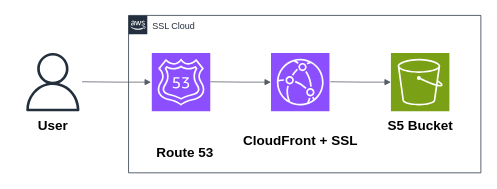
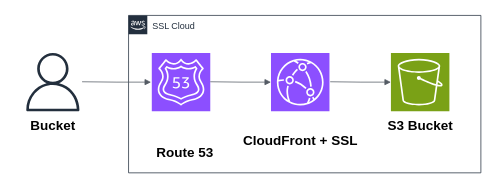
  <mxCell id="0" />
  <mxCell id="1" parent="0" />
  <mxCell id="2" value="SSL Cloud" style="points=[[0,0],[0.25,0],[0.5,0],[0.75,0],[1,0],[1,0.25],[1,0.5],[1,0.75],[1,1],[0.75,1],[0.5,1],[0.25,1],[0,1],[0,0.75],[0,0.5],[0,0.25]];outlineConnect=0;gradientColor=none;html=1;whiteSpace=wrap;fontSize=12;fontStyle=0;container=1;pointerEvents=0;collapsible=0;recursiveResize=0;shape=mxgraph.aws4.group;grIcon=mxgraph.aws4.group_aws_cloud_alt;strokeColor=#232F3E;fillColor=none;verticalAlign=top;align=left;spacingLeft=30;fontColor=#232F3E;dashed=0;" vertex="1" parent="1"><mxGeometry x="171" y="20" width="470" height="210" as="geometry" /></mxCell>
  <mxCell id="3" value="" style="sketch=0;points=[[0,0,0],[0.25,0,0],[0.5,0,0],[0.75,0,0],[1,0,0],[0,1,0],[0.25,1,0],[0.5,1,0],[0.75,1,0],[1,1,0],[0,0.25,0],[0,0.5,0],[0,0.75,0],[1,0.25,0],[1,0.5,0],[1,0.75,0]];outlineConnect=0;fontColor=#232F3E;fillColor=#8C4FFF;strokeColor=#ffffff;dashed=0;verticalLabelPosition=bottom;verticalAlign=top;align=center;html=1;fontSize=12;fontStyle=0;aspect=fixed;shape=mxgraph.aws4.resourceIcon;resIcon=mxgraph.aws4.route_53;" vertex="1" parent="2"><mxGeometry x="31" y="50" width="78" height="78" as="geometry" /></mxCell>
  <mxCell id="4" value="" style="sketch=0;points=[[0,0,0],[0.25,0,0],[0.5,0,0],[0.75,0,0],[1,0,0],[0,1,0],[0.25,1,0],[0.5,1,0],[0.75,1,0],[1,1,0],[0,0.25,0],[0,0.5,0],[0,0.75,0],[1,0.25,0],[1,0.5,0],[1,0.75,0]];outlineConnect=0;fontColor=#232F3E;fillColor=#7AA116;strokeColor=#ffffff;dashed=0;verticalLabelPosition=bottom;verticalAlign=top;align=center;html=1;fontSize=12;fontStyle=0;aspect=fixed;shape=mxgraph.aws4.resourceIcon;resIcon=mxgraph.aws4.s3;" vertex="1" parent="2"><mxGeometry x="350" y="50" width="78" height="78" as="geometry" /></mxCell>
  <mxCell id="5" value="" style="sketch=0;points=[[0,0,0],[0.25,0,0],[0.5,0,0],[0.75,0,0],[1,0,0],[0,1,0],[0.25,1,0],[0.5,1,0],[0.75,1,0],[1,1,0],[0,0.25,0],[0,0.5,0],[0,0.75,0],[1,0.25,0],[1,0.5,0],[1,0.75,0]];outlineConnect=0;fontColor=#232F3E;fillColor=#8C4FFF;strokeColor=#ffffff;dashed=0;verticalLabelPosition=bottom;verticalAlign=top;align=center;html=1;fontSize=12;fontStyle=0;aspect=fixed;shape=mxgraph.aws4.resourceIcon;resIcon=mxgraph.aws4.cloudfront;" vertex="1" parent="2"><mxGeometry x="190" y="50" width="78" height="78" as="geometry" /></mxCell>
  <mxCell id="6" value="Route 53" style="text;strokeColor=none;fillColor=none;html=1;fontSize=18;fontStyle=1;verticalAlign=middle;align=center;" vertex="1" parent="2"><mxGeometry x="25" y="163" width="100" height="40" as="geometry" /></mxCell>
  <mxCell id="7" value="CloudFront + SSL" style="text;strokeColor=none;fillColor=none;html=1;fontSize=18;fontStyle=1;verticalAlign=middle;align=center;" vertex="1" parent="2"><mxGeometry x="179" y="148" width="100" height="40" as="geometry" /></mxCell>
- <mxCell id="8" value="S5 Bucket" style="text;strokeColor=none;fillColor=none;html=1;fontSize=18;fontStyle=1;verticalAlign=middle;align=center;" vertex="1" parent="2"><mxGeometry x="339" y="128" width="100" height="40" as="geometry" /></mxCell>
+ <mxCell id="8" value="S3 Bucket" style="text;strokeColor=none;fillColor=none;html=1;fontSize=18;fontStyle=1;verticalAlign=middle;align=center;" vertex="1" parent="2"><mxGeometry x="339" y="128" width="100" height="40" as="geometry" /></mxCell>
  <mxCell id="9" value="" style="edgeStyle=orthogonalEdgeStyle;html=1;endArrow=block;elbow=vertical;startArrow=none;endFill=1;strokeColor=#545B64;rounded=0;" edge="1" parent="2"><mxGeometry width="100" relative="1" as="geometry"><mxPoint x="109" y="88.5" as="sourcePoint" /><mxPoint x="190" y="89" as="targetPoint" /></mxGeometry></mxCell>
  <mxCell id="10" value="" style="edgeStyle=orthogonalEdgeStyle;html=1;endArrow=block;elbow=vertical;startArrow=none;endFill=1;strokeColor=#545B64;rounded=0;" edge="1" parent="2"><mxGeometry width="100" relative="1" as="geometry"><mxPoint x="269" y="88.5" as="sourcePoint" /><mxPoint x="350" y="89" as="targetPoint" /></mxGeometry></mxCell>
  <mxCell id="11" value="" style="sketch=0;outlineConnect=0;fontColor=#232F3E;gradientColor=none;fillColor=#232F3D;strokeColor=none;dashed=0;verticalLabelPosition=bottom;verticalAlign=top;align=center;html=1;fontSize=12;fontStyle=0;aspect=fixed;pointerEvents=1;shape=mxgraph.aws4.user;" vertex="1" parent="1"><mxGeometry x="31" y="70" width="78" height="78" as="geometry" /></mxCell>
- <mxCell id="12" value="User" style="text;strokeColor=none;fillColor=none;html=1;fontSize=18;fontStyle=1;verticalAlign=middle;align=center;" vertex="1" parent="1"><mxGeometry x="20" y="148" width="100" height="40" as="geometry" /></mxCell>
+ <mxCell id="12" value="Bucket" style="text;strokeColor=none;fillColor=none;html=1;fontSize=18;fontStyle=1;verticalAlign=middle;align=center;" vertex="1" parent="1"><mxGeometry x="20" y="148" width="100" height="40" as="geometry" /></mxCell>
  <mxCell id="13" value="" style="edgeStyle=orthogonalEdgeStyle;html=1;endArrow=block;elbow=vertical;startArrow=none;endFill=1;strokeColor=#545B64;rounded=0;" edge="1" parent="1"><mxGeometry width="100" relative="1" as="geometry"><mxPoint x="109" y="108.5" as="sourcePoint" /><mxPoint x="201" y="109" as="targetPoint" /></mxGeometry></mxCell>
